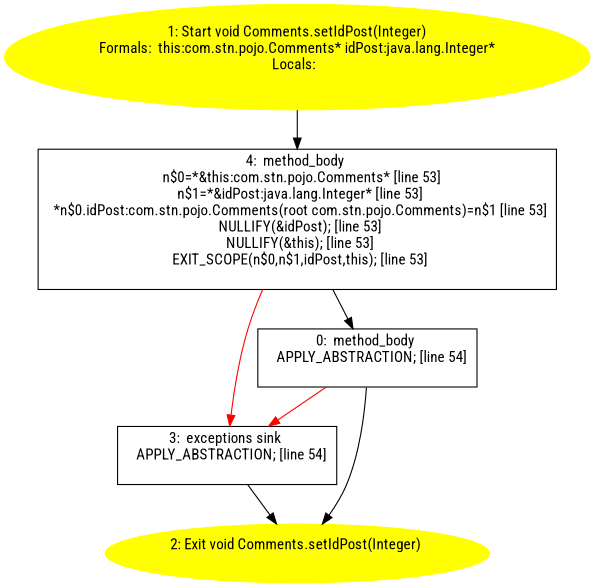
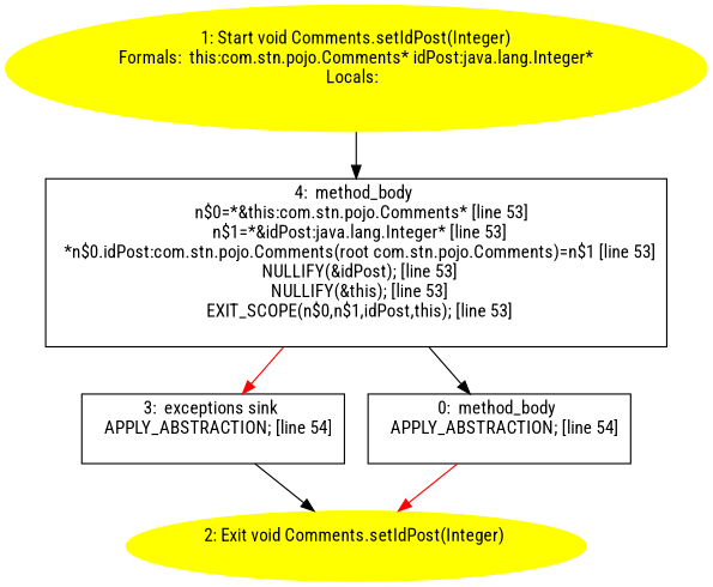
  digraph {
    fontname="Roboto Condensed"
    node [fontname="Roboto Condensed" shape=box]
    edge [fontname="Roboto Condensed"]
    n1 [color=yellow label="1: Start void Comments.setIdPost(Integer)\nFormals:  this:com.stn.pojo.Comments* idPost:java.lang.Integer*\nLocals:  \n  " style=filled shape=""]
    n2 [label="4:  method_body \n   n$0=*&this:com.stn.pojo.Comments* [line 53]\n  n$1=*&idPost:java.lang.Integer* [line 53]\n  *n$0.idPost:com.stn.pojo.Comments(root com.stn.pojo.Comments)=n$1 [line 53]\n  NULLIFY(&idPost); [line 53]\n  NULLIFY(&this); [line 53]\n  EXIT_SCOPE(n$0,n$1,idPost,this); [line 53]\n "]
    n3 [label="3:  exceptions sink \n   APPLY_ABSTRACTION; [line 54]\n "]
    n4 [label="0:  method_body \n   APPLY_ABSTRACTION; [line 54]\n "]
    n5 [color=yellow label="2: Exit void Comments.setIdPost(Integer) \n  " style=filled shape=""]
    n1 -> n2
    n2 -> n3 [color=red]
    n2 -> n4
    n3 -> n5
-   n4 -> n3 [color=red]
-   n4 -> n5
+   n4 -> n5 [color=red]
  }
